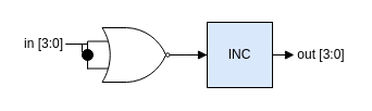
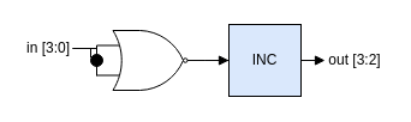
  <mxCell id="0" />
  <mxCell id="1" parent="0" />
  <mxCell id="2" style="edgeStyle=orthogonalEdgeStyle;rounded=0;orthogonalLoop=1;jettySize=auto;html=1;endArrow=block;endFill=1;" edge="1" parent="1" source="3"><mxGeometry relative="1" as="geometry"><mxPoint x="270" y="50" as="targetPoint" /></mxGeometry></mxCell>
  <mxCell id="3" value="INC" style="rounded=0;whiteSpace=wrap;html=1;fillColor=#dae8fc;" vertex="1" parent="1"><mxGeometry x="190" y="20" width="60" height="60" as="geometry" /></mxCell>
  <mxCell id="4" value="" style="edgeStyle=orthogonalEdgeStyle;rounded=0;orthogonalLoop=1;jettySize=auto;html=1;endArrow=block;endFill=1;" edge="1" parent="1" source="7" target="3"><mxGeometry relative="1" as="geometry" /></mxCell>
  <mxCell id="5" style="edgeStyle=orthogonalEdgeStyle;rounded=0;orthogonalLoop=1;jettySize=auto;html=1;exitX=1;exitY=0.5;exitDx=0;exitDy=0;entryX=0;entryY=0.25;entryDx=0;entryDy=0;entryPerimeter=0;endArrow=none;endFill=0;" edge="1" parent="1" source="9" target="7"><mxGeometry relative="1" as="geometry" /></mxCell>
  <mxCell id="6" style="edgeStyle=orthogonalEdgeStyle;rounded=0;orthogonalLoop=1;jettySize=auto;html=1;exitX=1;exitY=0.5;exitDx=0;exitDy=0;endArrow=none;endFill=0;" edge="1" parent="1" source="8"><mxGeometry relative="1" as="geometry"><mxPoint x="80" y="63" as="targetPoint" /></mxGeometry></mxCell>
  <mxCell id="7" value="" style="verticalLabelPosition=bottom;shadow=0;dashed=0;align=center;html=1;verticalAlign=top;shape=mxgraph.electrical.logic_gates.logic_gate;operation=or;negating=1;" vertex="1" parent="1"><mxGeometry x="80" y="25" width="90" height="50" as="geometry" /></mxCell>
  <mxCell id="8" value="in [3:0]" style="text;html=1;strokeColor=none;fillColor=none;align=center;verticalAlign=middle;whiteSpace=wrap;rounded=0;" vertex="1" parent="1"><mxGeometry x="20" y="30" width="40" height="20" as="geometry" /></mxCell>
  <mxCell id="9" value="" style="ellipse;whiteSpace=wrap;html=1;aspect=fixed;fillColor=#000000;" vertex="1" parent="1"><mxGeometry x="75" y="45" width="10" height="10" as="geometry" /></mxCell>
  <mxCell id="10" style="edgeStyle=orthogonalEdgeStyle;rounded=0;orthogonalLoop=1;jettySize=auto;html=1;exitX=1;exitY=0.5;exitDx=0;exitDy=0;entryX=0;entryY=0.25;entryDx=0;entryDy=0;entryPerimeter=0;endArrow=none;endFill=0;" edge="1" parent="1" source="8" target="9"><mxGeometry relative="1" as="geometry"><mxPoint x="50" y="50" as="sourcePoint" /><mxPoint x="80" y="37.5" as="targetPoint" /></mxGeometry></mxCell>
- <mxCell id="11" value="out [3:0]" style="text;html=1;strokeColor=none;fillColor=none;align=center;verticalAlign=middle;whiteSpace=wrap;rounded=0;" vertex="1" parent="1"><mxGeometry x="270" y="40" width="50" height="20" as="geometry" /></mxCell>
+ <mxCell id="11" value="out [3:2]" style="text;html=1;strokeColor=none;fillColor=none;align=center;verticalAlign=middle;whiteSpace=wrap;rounded=0;" vertex="1" parent="1"><mxGeometry x="270" y="40" width="50" height="20" as="geometry" /></mxCell>
